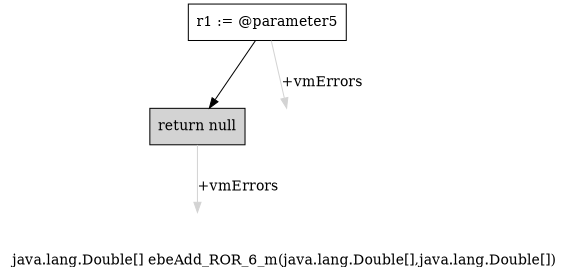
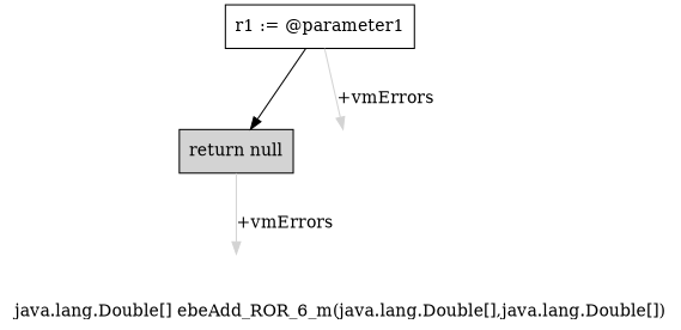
  digraph {
    label="java.lang.Double[] ebeAdd_ROR_6_m(java.lang.Double[],java.lang.Double[])"
    node [shape=box style=invis]
    edge [color=lightgray]
-   n1 [label="r1 := @parameter5" style=""]
+   n1 [label="r1 := @parameter1" style=""]
    n2 [fillcolor=lightgray label="return null" style=filled]
    n3 [label=Esc]
    n4 [label=Esc]
    n5 [label=Esc]
    n1 -> n2 [color=black]
    n1 -> n3 [label="\l+vmErrors"]
    n2 -> n5 [label="\l+vmErrors"]
  }
